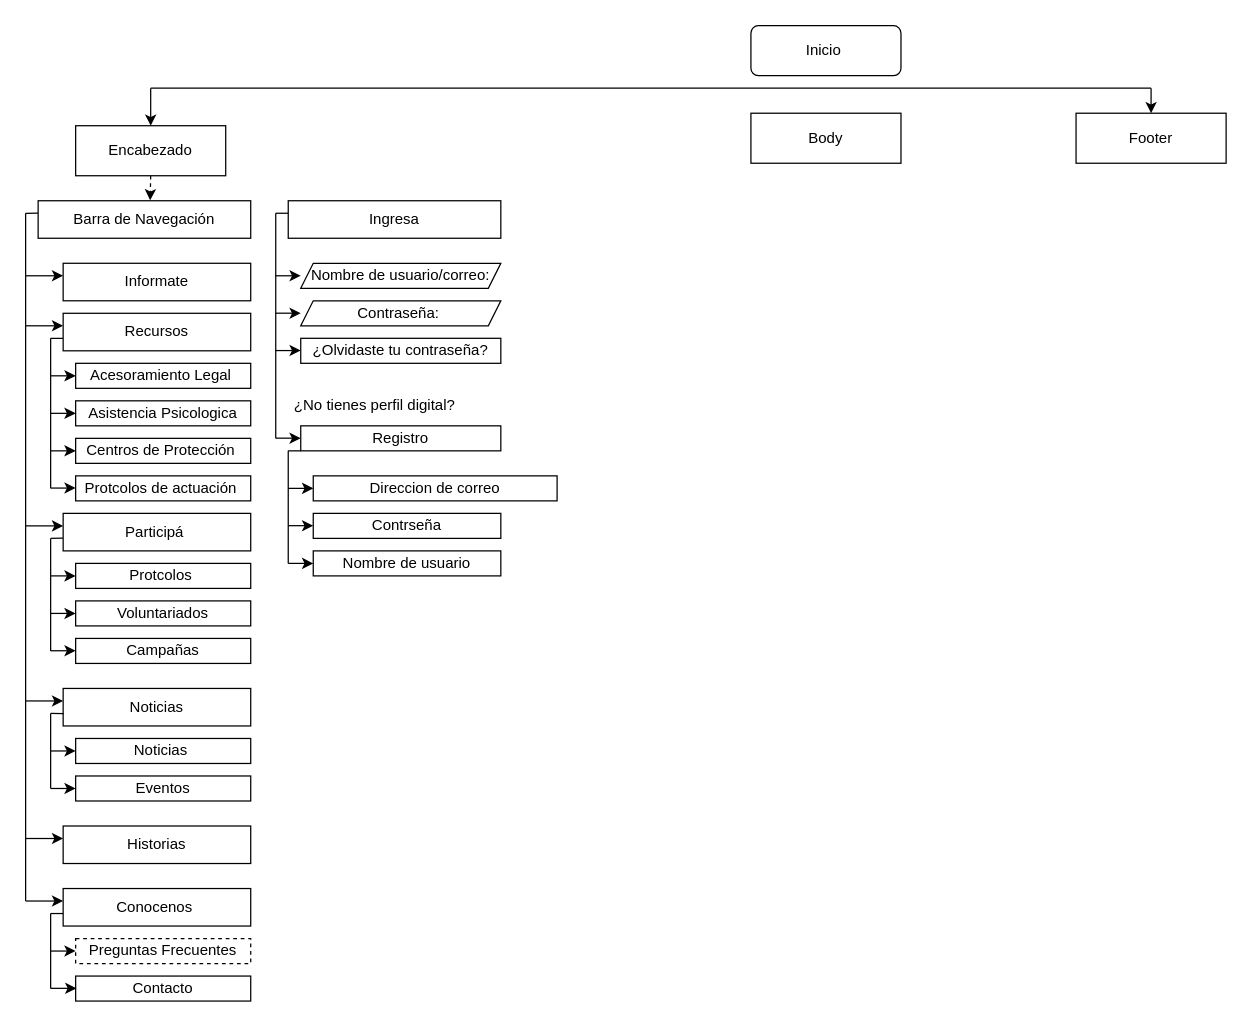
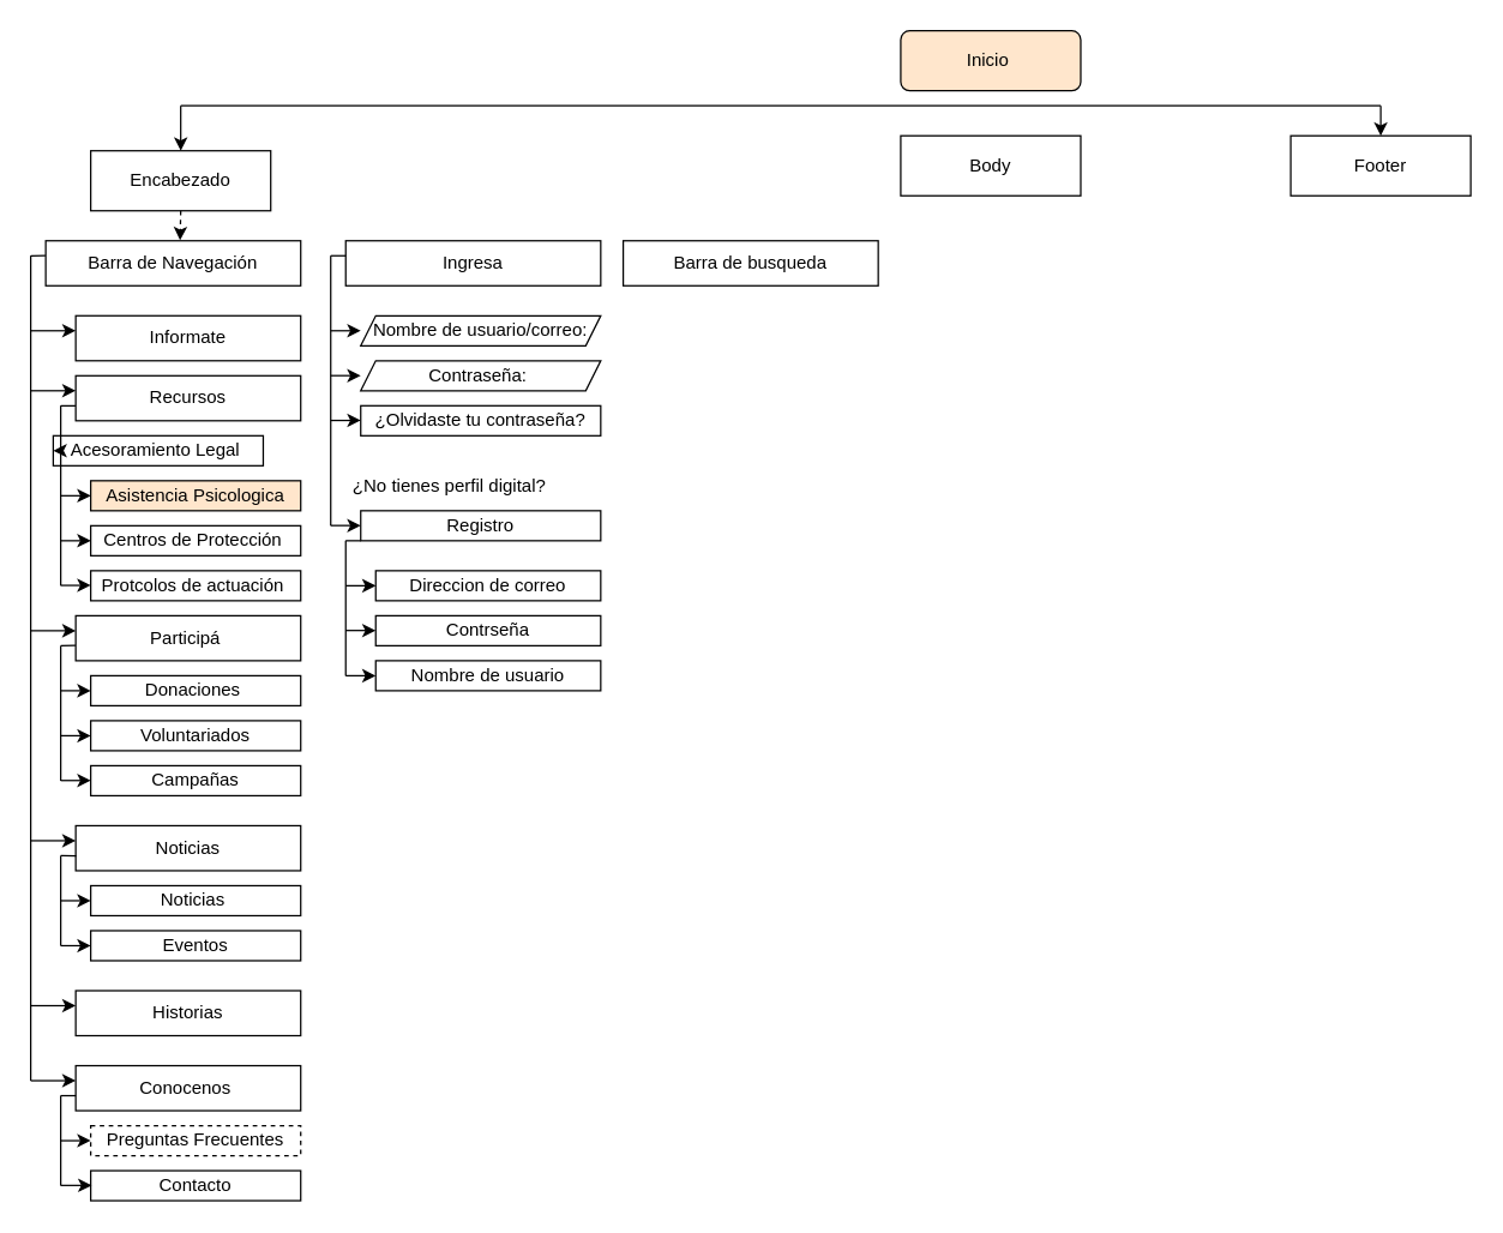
  <mxCell id="0" />
  <mxCell id="1" parent="0" />
- <mxCell id="2" value="Inicio&amp;nbsp;" style="rounded=1;whiteSpace=wrap;html=1;" parent="1" vertex="1"><mxGeometry x="600" y="20" width="120" height="40" as="geometry" /></mxCell>
+ <mxCell id="2" value="Inicio&amp;nbsp;" style="rounded=1;whiteSpace=wrap;html=1;fillColor=#ffe6cc;" parent="1" vertex="1"><mxGeometry x="600" y="20" width="120" height="40" as="geometry" /></mxCell>
  <mxCell id="3" value="Encabezado" style="rounded=0;whiteSpace=wrap;html=1;" parent="1" vertex="1"><mxGeometry x="60" y="100" width="120" height="40" as="geometry" /></mxCell>
  <mxCell id="4" value="Body" style="rounded=0;whiteSpace=wrap;html=1;" parent="1" vertex="1"><mxGeometry x="600" y="90" width="120" height="40" as="geometry" /></mxCell>
  <mxCell id="5" value="Footer" style="rounded=0;whiteSpace=wrap;html=1;" parent="1" vertex="1"><mxGeometry x="860" y="90" width="120" height="40" as="geometry" /></mxCell>
  <mxCell id="6" value="Barra de Navegación" style="rounded=0;whiteSpace=wrap;html=1;" parent="1" vertex="1"><mxGeometry x="30" y="160" width="170" height="30" as="geometry" /></mxCell>
  <mxCell id="7" value="Informate" style="rounded=0;whiteSpace=wrap;html=1;" parent="1" vertex="1"><mxGeometry x="50" y="210" width="150" height="30" as="geometry" /></mxCell>
  <mxCell id="8" value="Participá&amp;nbsp;" style="rounded=0;whiteSpace=wrap;html=1;" parent="1" vertex="1"><mxGeometry x="50" y="410" width="150" height="30" as="geometry" /></mxCell>
  <mxCell id="9" value="Conocenos&amp;nbsp;" style="rounded=0;whiteSpace=wrap;html=1;" parent="1" vertex="1"><mxGeometry x="50" y="710" width="150" height="30" as="geometry" /></mxCell>
  <mxCell id="10" value="Preguntas Frecuentes" style="rounded=0;whiteSpace=wrap;html=1;dashed=1;" parent="1" vertex="1"><mxGeometry x="60" y="750" width="140" height="20" as="geometry" /></mxCell>
  <mxCell id="11" value="Contacto" style="rounded=0;whiteSpace=wrap;html=1;" parent="1" vertex="1"><mxGeometry x="60" y="780" width="140" height="20" as="geometry" /></mxCell>
  <mxCell id="12" value="" style="endArrow=none;html=1;" parent="1" edge="1"><mxGeometry width="50" height="50" relative="1" as="geometry"><mxPoint x="40" y="730" as="sourcePoint" /><mxPoint x="50" y="730" as="targetPoint" /></mxGeometry></mxCell>
  <mxCell id="13" value="" style="endArrow=none;html=1;" parent="1" edge="1"><mxGeometry width="50" height="50" relative="1" as="geometry"><mxPoint x="40" y="790" as="sourcePoint" /><mxPoint x="40" y="730" as="targetPoint" /></mxGeometry></mxCell>
  <mxCell id="14" value="" style="endArrow=classic;html=1;entryX=0;entryY=0.5;entryDx=0;entryDy=0;" parent="1" target="10" edge="1"><mxGeometry width="50" height="50" relative="1" as="geometry"><mxPoint x="40" y="760" as="sourcePoint" /><mxPoint x="60" y="770" as="targetPoint" /><Array as="points"><mxPoint x="60" y="760" /></Array></mxGeometry></mxCell>
  <mxCell id="15" value="" style="endArrow=classic;html=1;" parent="1" edge="1"><mxGeometry width="50" height="50" relative="1" as="geometry"><mxPoint x="40" y="789.82" as="sourcePoint" /><mxPoint x="60" y="790" as="targetPoint" /><Array as="points"><mxPoint x="60.6" y="789.82" /></Array></mxGeometry></mxCell>
- <mxCell id="16" value="Protcolos&amp;nbsp;" style="rounded=0;whiteSpace=wrap;html=1;" parent="1" vertex="1"><mxGeometry x="60" y="450" width="140" height="20" as="geometry" /></mxCell>
+ <mxCell id="16" value="Donaciones&amp;nbsp;" style="rounded=0;whiteSpace=wrap;html=1;" parent="1" vertex="1"><mxGeometry x="60" y="450" width="140" height="20" as="geometry" /></mxCell>
  <mxCell id="17" value="Voluntariados" style="rounded=0;whiteSpace=wrap;html=1;" parent="1" vertex="1"><mxGeometry x="60" y="480" width="140" height="20" as="geometry" /></mxCell>
  <mxCell id="18" value="" style="endArrow=none;html=1;" parent="1" edge="1"><mxGeometry width="50" height="50" relative="1" as="geometry"><mxPoint x="40" y="520" as="sourcePoint" /><mxPoint x="40" y="430" as="targetPoint" /></mxGeometry></mxCell>
  <mxCell id="19" value="" style="endArrow=none;html=1;entryX=-0.001;entryY=0.659;entryDx=0;entryDy=0;entryPerimeter=0;" parent="1" target="8" edge="1"><mxGeometry width="50" height="50" relative="1" as="geometry"><mxPoint x="40" y="430" as="sourcePoint" /><mxPoint x="90" y="470" as="targetPoint" /></mxGeometry></mxCell>
  <mxCell id="20" value="" style="endArrow=classic;html=1;entryX=0;entryY=0.5;entryDx=0;entryDy=0;" parent="1" target="16" edge="1"><mxGeometry width="50" height="50" relative="1" as="geometry"><mxPoint x="40" y="460" as="sourcePoint" /><mxPoint x="80" y="430" as="targetPoint" /></mxGeometry></mxCell>
  <mxCell id="21" value="" style="endArrow=classic;html=1;entryX=0;entryY=0.5;entryDx=0;entryDy=0;" parent="1" target="17" edge="1"><mxGeometry width="50" height="50" relative="1" as="geometry"><mxPoint x="40" y="490" as="sourcePoint" /><mxPoint x="50" y="460" as="targetPoint" /></mxGeometry></mxCell>
  <mxCell id="22" value="Recursos" style="rounded=0;whiteSpace=wrap;html=1;" parent="1" vertex="1"><mxGeometry x="50" y="250" width="150" height="30" as="geometry" /></mxCell>
  <mxCell id="23" value="Historias" style="rounded=0;whiteSpace=wrap;html=1;" parent="1" vertex="1"><mxGeometry x="50" y="660" width="150" height="30" as="geometry" /></mxCell>
  <mxCell id="24" value="Noticias" style="rounded=0;whiteSpace=wrap;html=1;" parent="1" vertex="1"><mxGeometry x="50" y="550" width="150" height="30" as="geometry" /></mxCell>
- <mxCell id="25" value="Acesoramiento Legal&amp;nbsp;" style="rounded=0;whiteSpace=wrap;html=1;" parent="1" vertex="1"><mxGeometry x="60" y="290" width="140" height="20" as="geometry" /></mxCell>
- <mxCell id="26" value="Asistencia Psicologica" style="rounded=0;whiteSpace=wrap;html=1;" parent="1" vertex="1"><mxGeometry x="60" y="320" width="140" height="20" as="geometry" /></mxCell>
+ <mxCell id="25" value="Acesoramiento Legal&amp;nbsp;" style="rounded=0;whiteSpace=wrap;html=1;" parent="1" vertex="1"><mxGeometry x="35" y="290" width="140" height="20" as="geometry" /></mxCell>
+ <mxCell id="26" value="Asistencia Psicologica" style="rounded=0;whiteSpace=wrap;html=1;fillColor=#ffe6cc;" parent="1" vertex="1"><mxGeometry x="60" y="320" width="140" height="20" as="geometry" /></mxCell>
  <mxCell id="27" value="Centros de Protección&amp;nbsp;" style="rounded=0;whiteSpace=wrap;html=1;" parent="1" vertex="1"><mxGeometry x="60" y="350" width="140" height="20" as="geometry" /></mxCell>
  <mxCell id="28" value="" style="endArrow=none;html=1;entryX=-0.001;entryY=0.67;entryDx=0;entryDy=0;entryPerimeter=0;" parent="1" target="22" edge="1"><mxGeometry width="50" height="50" relative="1" as="geometry"><mxPoint x="40" y="270" as="sourcePoint" /><mxPoint x="50" y="260" as="targetPoint" /></mxGeometry></mxCell>
  <mxCell id="29" value="" style="endArrow=none;html=1;" parent="1" edge="1"><mxGeometry width="50" height="50" relative="1" as="geometry"><mxPoint x="40" y="390" as="sourcePoint" /><mxPoint x="40" y="270" as="targetPoint" /></mxGeometry></mxCell>
  <mxCell id="30" value="" style="endArrow=classic;html=1;entryX=0;entryY=0.5;entryDx=0;entryDy=0;" parent="1" target="25" edge="1"><mxGeometry width="50" height="50" relative="1" as="geometry"><mxPoint x="40" y="300" as="sourcePoint" /><mxPoint x="100" y="300" as="targetPoint" /></mxGeometry></mxCell>
  <mxCell id="31" value="" style="endArrow=classic;html=1;" parent="1" target="26" edge="1"><mxGeometry width="50" height="50" relative="1" as="geometry"><mxPoint x="40" y="330" as="sourcePoint" /><mxPoint x="100" y="300" as="targetPoint" /></mxGeometry></mxCell>
  <mxCell id="32" value="" style="endArrow=classic;html=1;entryX=0;entryY=0.5;entryDx=0;entryDy=0;" parent="1" target="27" edge="1"><mxGeometry width="50" height="50" relative="1" as="geometry"><mxPoint x="40" y="360" as="sourcePoint" /><mxPoint x="100" y="300" as="targetPoint" /></mxGeometry></mxCell>
  <mxCell id="33" value="Campañas" style="rounded=0;whiteSpace=wrap;html=1;" parent="1" vertex="1"><mxGeometry x="60" y="510" width="140" height="20" as="geometry" /></mxCell>
  <mxCell id="34" value="" style="endArrow=classic;html=1;entryX=0;entryY=0.5;entryDx=0;entryDy=0;" parent="1" edge="1"><mxGeometry width="50" height="50" relative="1" as="geometry"><mxPoint x="40" y="519.86" as="sourcePoint" /><mxPoint x="60" y="519.86" as="targetPoint" /></mxGeometry></mxCell>
  <mxCell id="35" value="Noticias&amp;nbsp;" style="rounded=0;whiteSpace=wrap;html=1;" parent="1" vertex="1"><mxGeometry x="60" y="590" width="140" height="20" as="geometry" /></mxCell>
  <mxCell id="36" value="Eventos" style="rounded=0;whiteSpace=wrap;html=1;" parent="1" vertex="1"><mxGeometry x="60" y="620" width="140" height="20" as="geometry" /></mxCell>
  <mxCell id="37" value="" style="endArrow=none;html=1;entryX=0.002;entryY=0.67;entryDx=0;entryDy=0;entryPerimeter=0;" parent="1" target="24" edge="1"><mxGeometry width="50" height="50" relative="1" as="geometry"><mxPoint x="40" y="570" as="sourcePoint" /><mxPoint x="180" y="570" as="targetPoint" /></mxGeometry></mxCell>
  <mxCell id="38" value="" style="endArrow=none;html=1;" parent="1" edge="1"><mxGeometry width="50" height="50" relative="1" as="geometry"><mxPoint x="40" y="630" as="sourcePoint" /><mxPoint x="40" y="570" as="targetPoint" /></mxGeometry></mxCell>
  <mxCell id="39" value="" style="endArrow=classic;html=1;entryX=0;entryY=0.5;entryDx=0;entryDy=0;" parent="1" target="35" edge="1"><mxGeometry width="50" height="50" relative="1" as="geometry"><mxPoint x="40" y="600" as="sourcePoint" /><mxPoint x="80" y="610" as="targetPoint" /></mxGeometry></mxCell>
  <mxCell id="40" value="" style="endArrow=classic;html=1;entryX=0;entryY=0.5;entryDx=0;entryDy=0;" parent="1" target="36" edge="1"><mxGeometry width="50" height="50" relative="1" as="geometry"><mxPoint x="40" y="630" as="sourcePoint" /><mxPoint x="90" y="620" as="targetPoint" /></mxGeometry></mxCell>
  <mxCell id="41" value="" style="endArrow=classic;html=1;entryX=0.527;entryY=-0.01;entryDx=0;entryDy=0;exitX=0.5;exitY=1;exitDx=0;exitDy=0;entryPerimeter=0;dashed=1;" parent="1" source="3" target="6" edge="1"><mxGeometry width="50" height="50" relative="1" as="geometry"><mxPoint x="220" y="170" as="sourcePoint" /><mxPoint x="270" y="120" as="targetPoint" /></mxGeometry></mxCell>
  <mxCell id="42" value="" style="endArrow=none;html=1;entryX=-0.001;entryY=0.332;entryDx=0;entryDy=0;entryPerimeter=0;" parent="1" target="6" edge="1"><mxGeometry width="50" height="50" relative="1" as="geometry"><mxPoint x="20" y="170" as="sourcePoint" /><mxPoint x="380" y="350" as="targetPoint" /></mxGeometry></mxCell>
  <mxCell id="43" value="" style="endArrow=none;html=1;" parent="1" edge="1"><mxGeometry width="50" height="50" relative="1" as="geometry"><mxPoint x="20" y="720" as="sourcePoint" /><mxPoint x="20" y="170" as="targetPoint" /></mxGeometry></mxCell>
  <mxCell id="44" value="" style="endArrow=classic;html=1;" parent="1" edge="1"><mxGeometry width="50" height="50" relative="1" as="geometry"><mxPoint x="20" y="220" as="sourcePoint" /><mxPoint x="50" y="220" as="targetPoint" /></mxGeometry></mxCell>
  <mxCell id="45" value="" style="endArrow=classic;html=1;" parent="1" edge="1"><mxGeometry width="50" height="50" relative="1" as="geometry"><mxPoint x="20" y="260" as="sourcePoint" /><mxPoint x="50" y="260" as="targetPoint" /></mxGeometry></mxCell>
  <mxCell id="46" value="" style="endArrow=classic;html=1;" parent="1" edge="1"><mxGeometry width="50" height="50" relative="1" as="geometry"><mxPoint x="20" y="420" as="sourcePoint" /><mxPoint x="50" y="420" as="targetPoint" /></mxGeometry></mxCell>
  <mxCell id="47" value="" style="endArrow=classic;html=1;" parent="1" edge="1"><mxGeometry width="50" height="50" relative="1" as="geometry"><mxPoint x="20" y="560" as="sourcePoint" /><mxPoint x="50" y="560" as="targetPoint" /></mxGeometry></mxCell>
  <mxCell id="48" value="" style="endArrow=classic;html=1;" parent="1" edge="1"><mxGeometry width="50" height="50" relative="1" as="geometry"><mxPoint x="20" y="670" as="sourcePoint" /><mxPoint x="50" y="670" as="targetPoint" /></mxGeometry></mxCell>
  <mxCell id="49" value="" style="endArrow=classic;html=1;" parent="1" edge="1"><mxGeometry width="50" height="50" relative="1" as="geometry"><mxPoint x="20" y="720" as="sourcePoint" /><mxPoint x="50" y="720" as="targetPoint" /></mxGeometry></mxCell>
  <mxCell id="50" value="Protcolos de actuación&amp;nbsp;" style="rounded=0;whiteSpace=wrap;html=1;" vertex="1" parent="1"><mxGeometry x="60" y="380" width="140" height="20" as="geometry" /></mxCell>
  <mxCell id="51" value="" style="endArrow=classic;html=1;entryX=0;entryY=0.5;entryDx=0;entryDy=0;" edge="1" parent="1"><mxGeometry width="50" height="50" relative="1" as="geometry"><mxPoint x="40" y="389.76" as="sourcePoint" /><mxPoint x="60" y="389.76" as="targetPoint" /></mxGeometry></mxCell>
  <mxCell id="52" value="Ingresa" style="rounded=0;whiteSpace=wrap;html=1;" vertex="1" parent="1"><mxGeometry x="230" y="160" width="170" height="30" as="geometry" /></mxCell>
+ <mxCell id="53" value="Barra de busqueda" style="rounded=0;whiteSpace=wrap;html=1;" vertex="1" parent="1"><mxGeometry x="415" y="160" width="170" height="30" as="geometry" /></mxCell>
  <mxCell id="54" value="Nombre de usuario/correo:" style="shape=parallelogram;perimeter=parallelogramPerimeter;whiteSpace=wrap;html=1;fixedSize=1;size=10;" vertex="1" parent="1"><mxGeometry x="240" y="210" width="160" height="20" as="geometry" /></mxCell>
  <mxCell id="55" value="Contraseña:&amp;nbsp;" style="shape=parallelogram;perimeter=parallelogramPerimeter;whiteSpace=wrap;html=1;fixedSize=1;size=10;" vertex="1" parent="1"><mxGeometry x="240" y="240" width="160" height="20" as="geometry" /></mxCell>
  <mxCell id="56" value="¿Olvidaste tu contraseña?" style="rounded=0;whiteSpace=wrap;html=1;" vertex="1" parent="1"><mxGeometry x="240" y="270" width="160" height="20" as="geometry" /></mxCell>
  <mxCell id="57" value="&lt;h1&gt;&lt;span style=&quot;background-color: initial; font-size: 12px; font-weight: normal;&quot;&gt;¿No tienes perfil digital?&lt;/span&gt;&lt;br&gt;&lt;/h1&gt;" style="text;html=1;strokeColor=none;fillColor=none;spacing=5;spacingTop=-20;whiteSpace=wrap;overflow=hidden;rounded=0;" vertex="1" parent="1"><mxGeometry x="230" y="300" width="155" height="40" as="geometry" /></mxCell>
  <mxCell id="58" value="Registro" style="rounded=0;whiteSpace=wrap;html=1;" vertex="1" parent="1"><mxGeometry x="240" y="340" width="160" height="20" as="geometry" /></mxCell>
  <mxCell id="59" value="" style="endArrow=none;html=1;" edge="1" parent="1"><mxGeometry width="50" height="50" relative="1" as="geometry"><mxPoint x="220" y="350" as="sourcePoint" /><mxPoint x="220" y="170" as="targetPoint" /></mxGeometry></mxCell>
  <mxCell id="60" value="" style="endArrow=none;html=1;" edge="1" parent="1"><mxGeometry width="50" height="50" relative="1" as="geometry"><mxPoint x="220" y="170" as="sourcePoint" /><mxPoint x="230" y="170" as="targetPoint" /></mxGeometry></mxCell>
  <mxCell id="61" value="" style="endArrow=classic;html=1;" edge="1" parent="1"><mxGeometry width="50" height="50" relative="1" as="geometry"><mxPoint x="220" y="220" as="sourcePoint" /><mxPoint x="240" y="220" as="targetPoint" /></mxGeometry></mxCell>
  <mxCell id="62" value="" style="endArrow=classic;html=1;" edge="1" parent="1"><mxGeometry width="50" height="50" relative="1" as="geometry"><mxPoint x="220" y="249.92" as="sourcePoint" /><mxPoint x="240" y="249.92" as="targetPoint" /></mxGeometry></mxCell>
  <mxCell id="63" value="" style="endArrow=classic;html=1;" edge="1" parent="1"><mxGeometry width="50" height="50" relative="1" as="geometry"><mxPoint x="220" y="279.8" as="sourcePoint" /><mxPoint x="240" y="279.8" as="targetPoint" /></mxGeometry></mxCell>
  <mxCell id="64" value="" style="endArrow=classic;html=1;" edge="1" parent="1"><mxGeometry width="50" height="50" relative="1" as="geometry"><mxPoint x="220" y="349.86" as="sourcePoint" /><mxPoint x="240" y="349.86" as="targetPoint" /></mxGeometry></mxCell>
- <mxCell id="65" value="Direccion de correo" style="rounded=0;whiteSpace=wrap;html=1;" vertex="1" parent="1"><mxGeometry x="250" y="380" width="195" height="20" as="geometry" /></mxCell>
+ <mxCell id="65" value="Direccion de correo" style="rounded=0;whiteSpace=wrap;html=1;" vertex="1" parent="1"><mxGeometry x="250" y="380" width="150" height="20" as="geometry" /></mxCell>
  <mxCell id="66" value="Contrseña" style="rounded=0;whiteSpace=wrap;html=1;" vertex="1" parent="1"><mxGeometry x="250" y="410" width="150" height="20" as="geometry" /></mxCell>
  <mxCell id="67" value="Nombre de usuario" style="rounded=0;whiteSpace=wrap;html=1;" vertex="1" parent="1"><mxGeometry x="250" y="440" width="150" height="20" as="geometry" /></mxCell>
  <mxCell id="68" value="" style="endArrow=none;html=1;entryX=0;entryY=1;entryDx=0;entryDy=0;" edge="1" parent="1" target="58"><mxGeometry width="50" height="50" relative="1" as="geometry"><mxPoint x="230" y="360" as="sourcePoint" /><mxPoint x="310" y="390" as="targetPoint" /></mxGeometry></mxCell>
  <mxCell id="69" value="" style="endArrow=none;html=1;" edge="1" parent="1"><mxGeometry width="50" height="50" relative="1" as="geometry"><mxPoint x="230" y="450" as="sourcePoint" /><mxPoint x="230" y="360" as="targetPoint" /></mxGeometry></mxCell>
  <mxCell id="70" value="" style="endArrow=classic;html=1;entryX=0;entryY=0.5;entryDx=0;entryDy=0;" edge="1" parent="1" target="65"><mxGeometry width="50" height="50" relative="1" as="geometry"><mxPoint x="230" y="390" as="sourcePoint" /><mxPoint x="260" y="390" as="targetPoint" /></mxGeometry></mxCell>
  <mxCell id="71" value="" style="endArrow=classic;html=1;entryX=0;entryY=0.5;entryDx=0;entryDy=0;" edge="1" parent="1"><mxGeometry width="50" height="50" relative="1" as="geometry"><mxPoint x="230" y="419.84" as="sourcePoint" /><mxPoint x="250" y="419.84" as="targetPoint" /></mxGeometry></mxCell>
  <mxCell id="72" value="" style="endArrow=classic;html=1;entryX=0;entryY=0.5;entryDx=0;entryDy=0;" edge="1" parent="1"><mxGeometry width="50" height="50" relative="1" as="geometry"><mxPoint x="230" y="450" as="sourcePoint" /><mxPoint x="250" y="450" as="targetPoint" /></mxGeometry></mxCell>
  <mxCell id="73" value="" style="endArrow=none;html=1;" edge="1" parent="1"><mxGeometry width="50" height="50" relative="1" as="geometry"><mxPoint x="120" y="70" as="sourcePoint" /><mxPoint x="920" y="70" as="targetPoint" /></mxGeometry></mxCell>
  <mxCell id="74" value="" style="endArrow=classic;html=1;entryX=0.5;entryY=0;entryDx=0;entryDy=0;" edge="1" parent="1" target="3"><mxGeometry width="50" height="50" relative="1" as="geometry"><mxPoint x="120" y="70" as="sourcePoint" /><mxPoint x="120" y="90" as="targetPoint" /></mxGeometry></mxCell>
  <mxCell id="75" value="" style="endArrow=classic;html=1;" edge="1" parent="1" target="5"><mxGeometry width="50" height="50" relative="1" as="geometry"><mxPoint x="920" y="70" as="sourcePoint" /><mxPoint x="960" y="130" as="targetPoint" /></mxGeometry></mxCell>
